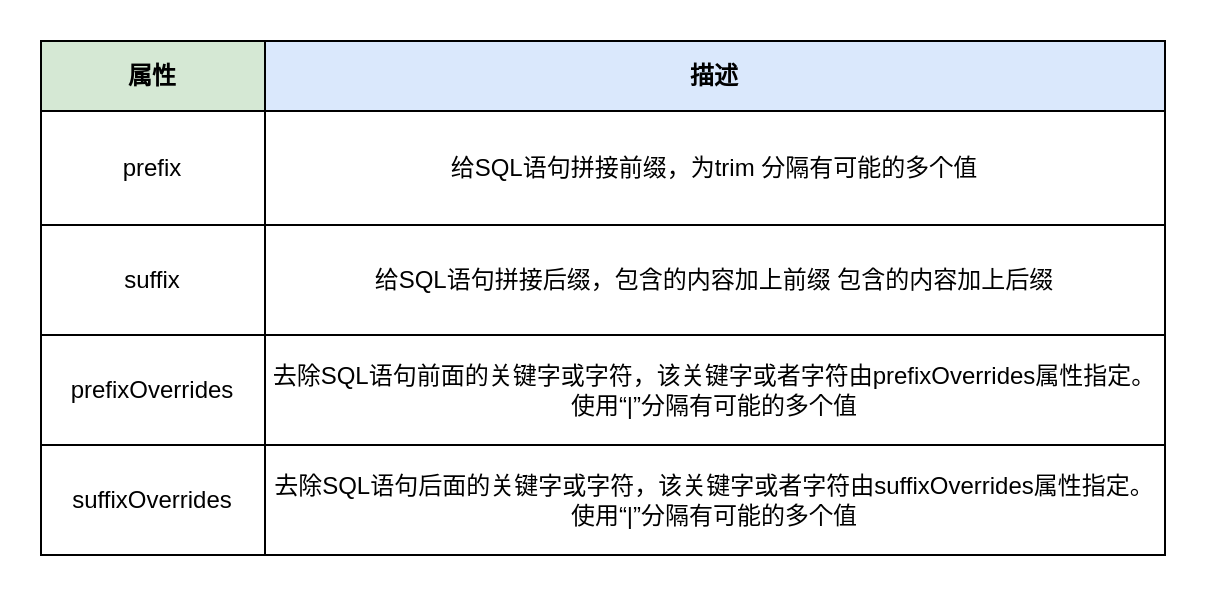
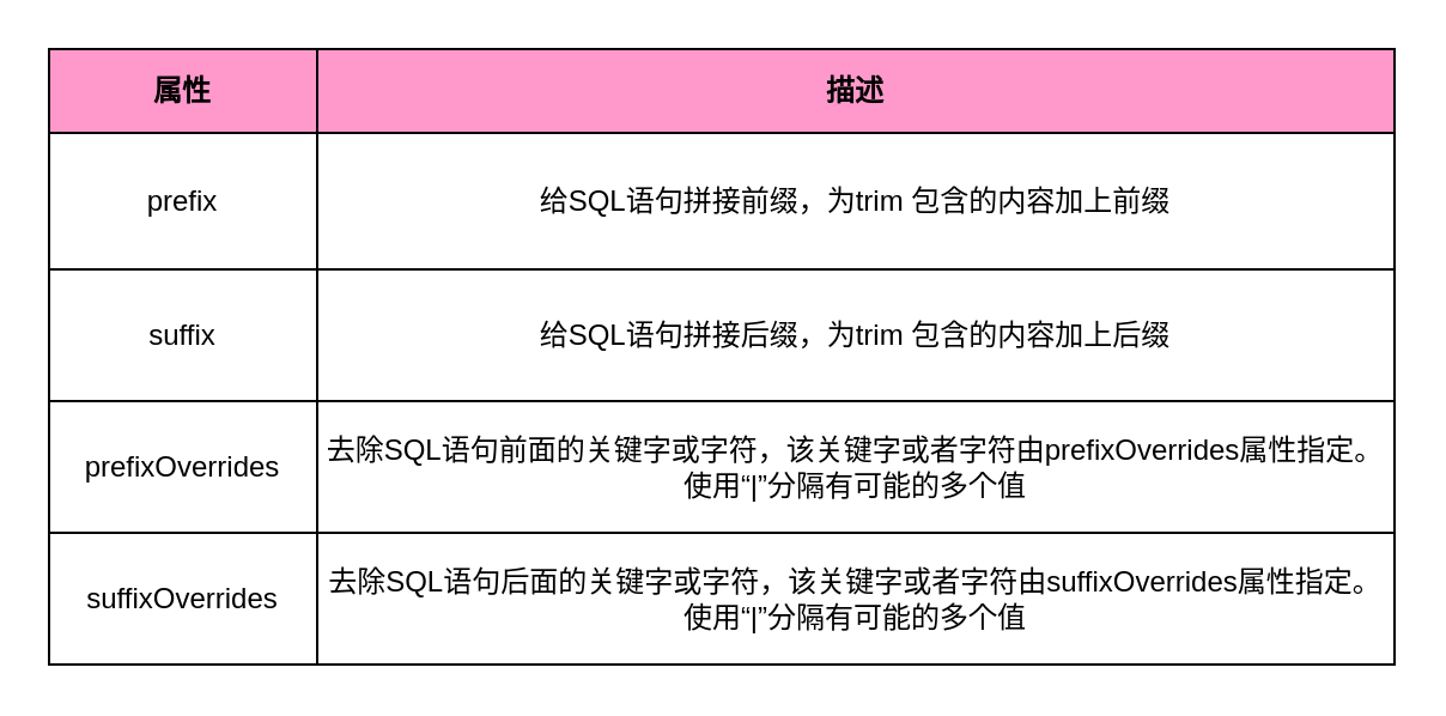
  <mxCell id="0" />
  <mxCell id="1" parent="0" />
  <mxCell id="2" value="" style="childLayout=tableLayout;recursiveResize=0;shadow=0;fillColor=none;" vertex="1" parent="1"><mxGeometry x="20" y="20" width="562" height="257" as="geometry" /></mxCell>
  <mxCell id="3" value="" style="shape=tableRow;horizontal=0;startSize=0;swimlaneHead=0;swimlaneBody=0;top=0;left=0;bottom=0;right=0;dropTarget=0;collapsible=0;recursiveResize=0;expand=0;fontStyle=0;fillColor=none;strokeColor=inherit;" vertex="1" parent="2"><mxGeometry width="562" height="35" as="geometry" /></mxCell>
- <mxCell id="4" value="属性" style="connectable=0;recursiveResize=0;strokeColor=inherit;fillColor=#d5e8d4;align=center;whiteSpace=wrap;html=1;fontStyle=1;" vertex="1" parent="3"><mxGeometry width="112" height="35" as="geometry"><mxRectangle width="112" height="35" as="alternateBounds" /></mxGeometry></mxCell>
- <mxCell id="5" value="描述" style="connectable=0;recursiveResize=0;strokeColor=inherit;fillColor=#dae8fc;align=center;whiteSpace=wrap;html=1;fontStyle=1;" vertex="1" parent="3"><mxGeometry x="112" width="450" height="35" as="geometry"><mxRectangle width="450" height="35" as="alternateBounds" /></mxGeometry></mxCell>
+ <mxCell id="4" value="属性" style="connectable=0;recursiveResize=0;strokeColor=inherit;fillColor=#FF99CC;align=center;whiteSpace=wrap;html=1;fontStyle=1" vertex="1" parent="3"><mxGeometry width="112" height="35" as="geometry"><mxRectangle width="112" height="35" as="alternateBounds" /></mxGeometry></mxCell>
+ <mxCell id="5" value="描述" style="connectable=0;recursiveResize=0;strokeColor=inherit;fillColor=#FF99CC;align=center;whiteSpace=wrap;html=1;fontStyle=1" vertex="1" parent="3"><mxGeometry x="112" width="450" height="35" as="geometry"><mxRectangle width="450" height="35" as="alternateBounds" /></mxGeometry></mxCell>
  <mxCell id="6" style="shape=tableRow;horizontal=0;startSize=0;swimlaneHead=0;swimlaneBody=0;top=0;left=0;bottom=0;right=0;dropTarget=0;collapsible=0;recursiveResize=0;expand=0;fontStyle=0;fillColor=none;strokeColor=inherit;" vertex="1" parent="2"><mxGeometry y="35" width="562" height="57" as="geometry" /></mxCell>
  <mxCell id="7" value="prefix" style="connectable=0;recursiveResize=0;strokeColor=inherit;fillColor=none;align=center;whiteSpace=wrap;html=1;" vertex="1" parent="6"><mxGeometry width="112" height="57" as="geometry"><mxRectangle width="112" height="57" as="alternateBounds" /></mxGeometry></mxCell>
- <mxCell id="8" value="给SQL语句拼接前缀，为trim 分隔有可能的多个值" style="connectable=0;recursiveResize=0;strokeColor=inherit;fillColor=none;align=center;whiteSpace=wrap;html=1;" vertex="1" parent="6"><mxGeometry x="112" width="450" height="57" as="geometry"><mxRectangle width="450" height="57" as="alternateBounds" /></mxGeometry></mxCell>
+ <mxCell id="8" value="给SQL语句拼接前缀，为trim 包含的内容加上前缀" style="connectable=0;recursiveResize=0;strokeColor=inherit;fillColor=none;align=center;whiteSpace=wrap;html=1;" vertex="1" parent="6"><mxGeometry x="112" width="450" height="57" as="geometry"><mxRectangle width="450" height="57" as="alternateBounds" /></mxGeometry></mxCell>
  <mxCell id="9" style="shape=tableRow;horizontal=0;startSize=0;swimlaneHead=0;swimlaneBody=0;top=0;left=0;bottom=0;right=0;dropTarget=0;collapsible=0;recursiveResize=0;expand=0;fontStyle=0;fillColor=none;strokeColor=inherit;" vertex="1" parent="2"><mxGeometry y="92" width="562" height="55" as="geometry" /></mxCell>
  <mxCell id="10" value="suffix" style="connectable=0;recursiveResize=0;strokeColor=inherit;fillColor=none;align=center;whiteSpace=wrap;html=1;" vertex="1" parent="9"><mxGeometry width="112" height="55" as="geometry"><mxRectangle width="112" height="55" as="alternateBounds" /></mxGeometry></mxCell>
- <mxCell id="11" value="给SQL语句拼接后缀，包含的内容加上前缀 包含的内容加上后缀" style="connectable=0;recursiveResize=0;strokeColor=inherit;fillColor=none;align=center;whiteSpace=wrap;html=1;" vertex="1" parent="9"><mxGeometry x="112" width="450" height="55" as="geometry"><mxRectangle width="450" height="55" as="alternateBounds" /></mxGeometry></mxCell>
+ <mxCell id="11" value="给SQL语句拼接后缀，为trim 包含的内容加上后缀" style="connectable=0;recursiveResize=0;strokeColor=inherit;fillColor=none;align=center;whiteSpace=wrap;html=1;" vertex="1" parent="9"><mxGeometry x="112" width="450" height="55" as="geometry"><mxRectangle width="450" height="55" as="alternateBounds" /></mxGeometry></mxCell>
  <mxCell id="12" style="shape=tableRow;horizontal=0;startSize=0;swimlaneHead=0;swimlaneBody=0;top=0;left=0;bottom=0;right=0;dropTarget=0;collapsible=0;recursiveResize=0;expand=0;fontStyle=0;fillColor=none;strokeColor=inherit;" vertex="1" parent="2"><mxGeometry y="147" width="562" height="55" as="geometry" /></mxCell>
  <mxCell id="13" value="prefixOverrides" style="connectable=0;recursiveResize=0;strokeColor=inherit;fillColor=none;align=center;whiteSpace=wrap;html=1;" vertex="1" parent="12"><mxGeometry width="112" height="55" as="geometry"><mxRectangle width="112" height="55" as="alternateBounds" /></mxGeometry></mxCell>
  <mxCell id="14" value="去除SQL语句前面的关键字或字符，该关键字或者字符由prefixOverrides属性指定。使用“|”分隔有可能的多个值" style="connectable=0;recursiveResize=0;strokeColor=inherit;fillColor=none;align=center;whiteSpace=wrap;html=1;" vertex="1" parent="12"><mxGeometry x="112" width="450" height="55" as="geometry"><mxRectangle width="450" height="55" as="alternateBounds" /></mxGeometry></mxCell>
  <mxCell id="15" style="shape=tableRow;horizontal=0;startSize=0;swimlaneHead=0;swimlaneBody=0;top=0;left=0;bottom=0;right=0;dropTarget=0;collapsible=0;recursiveResize=0;expand=0;fontStyle=0;fillColor=none;strokeColor=inherit;" vertex="1" parent="2"><mxGeometry y="202" width="562" height="55" as="geometry" /></mxCell>
  <mxCell id="16" value="suffixOverrides" style="connectable=0;recursiveResize=0;strokeColor=inherit;fillColor=none;align=center;whiteSpace=wrap;html=1;" vertex="1" parent="15"><mxGeometry width="112" height="55" as="geometry"><mxRectangle width="112" height="55" as="alternateBounds" /></mxGeometry></mxCell>
  <mxCell id="17" value="去除SQL语句后面的关键字或字符，该关键字或者字符由suffixOverrides属性指定。使用“|”分隔有可能的多个值" style="connectable=0;recursiveResize=0;strokeColor=inherit;fillColor=none;align=center;whiteSpace=wrap;html=1;" vertex="1" parent="15"><mxGeometry x="112" width="450" height="55" as="geometry"><mxRectangle width="450" height="55" as="alternateBounds" /></mxGeometry></mxCell>
